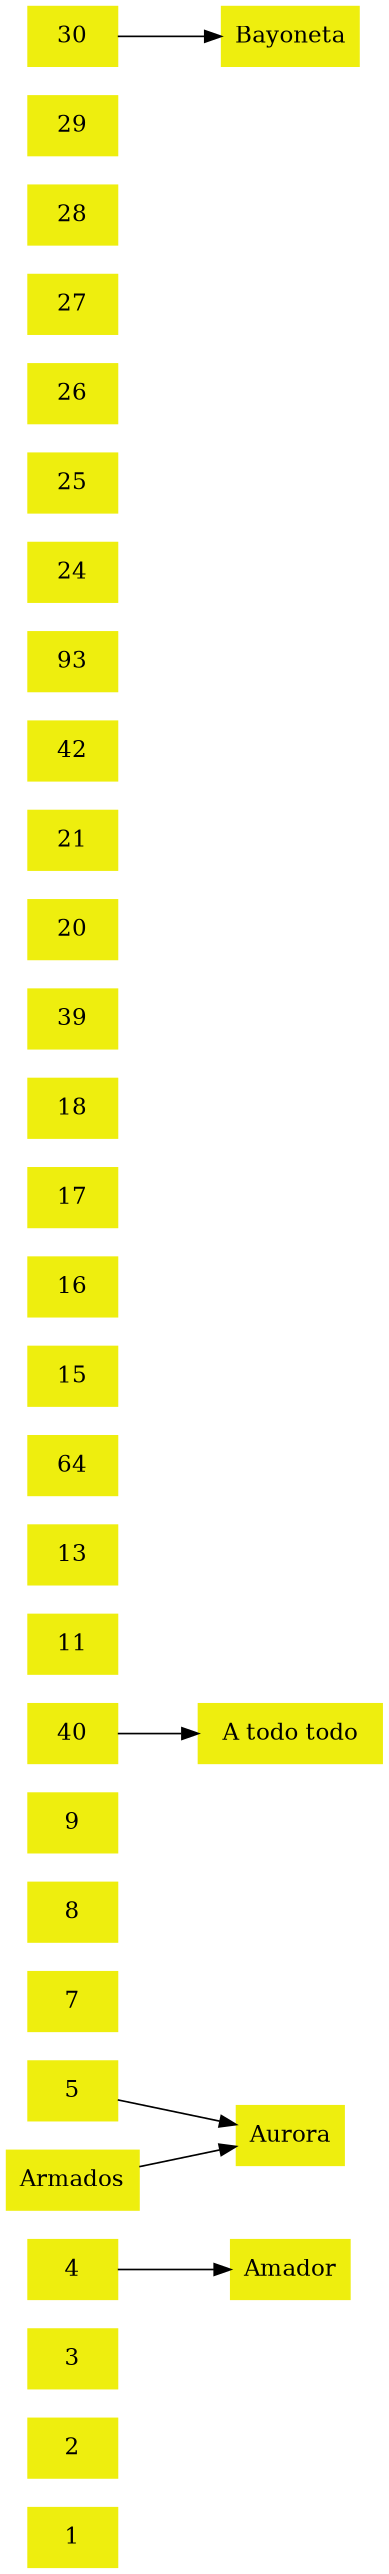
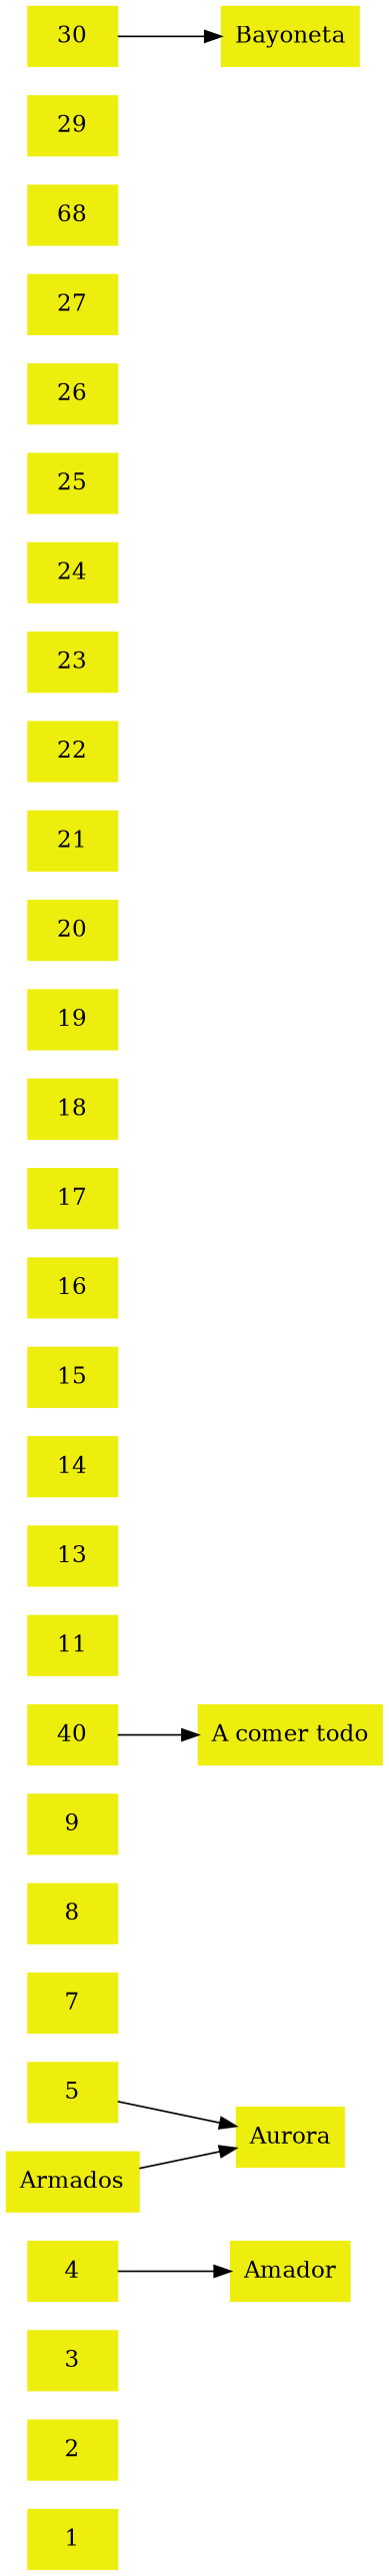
  digraph {
    rankdir=LR
    node [color="#EEEEE" fillcolor="#EEEEE" shape=box style=filled]
    n1 [label=1]
    n2 [label=2]
    n3 [label=3]
    n4 [label=4]
    n5 [label=Amador]
    n6 [label=5]
    n7 [label=Aurora]
    n8 [label=Armados]
    n9 [label=7]
    n10 [label=8]
    n11 [label=9]
    n12 [label=40]
-   n13 [label="A todo todo"]
+   n13 [label="A comer todo"]
    n14 [label=11]
    n15 [label=13]
-   n16 [label=64]
+   n16 [label=14]
    n17 [label=15]
    n18 [label=16]
    n19 [label=17]
    n20 [label=18]
-   n21 [label=39]
+   n21 [label=19]
    n22 [label=20]
    n23 [label=21]
-   n24 [label=42]
-   n25 [label=93]
+   n24 [label=22]
+   n25 [label=23]
    n26 [label=24]
    n27 [label=25]
    n28 [label=26]
    n29 [label=27]
-   n30 [label=28]
+   n30 [label=68]
    n31 [label=29]
    n32 [label=30]
    n33 [label=Bayoneta]
    n4 -> n5
    n6 -> n7
    n8 -> n7
    n12 -> n13
    n32 -> n33
  }
